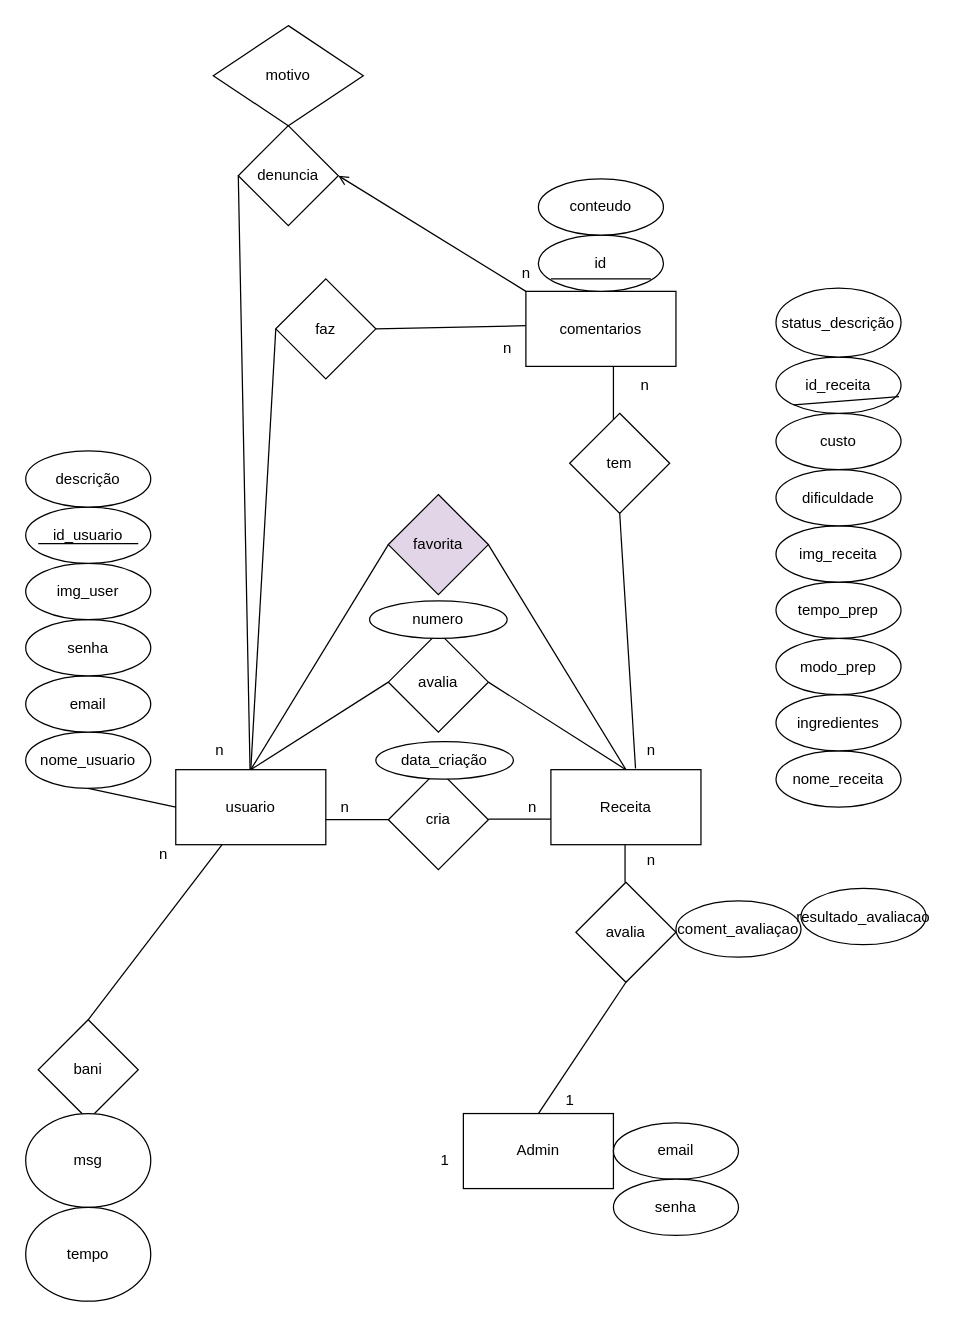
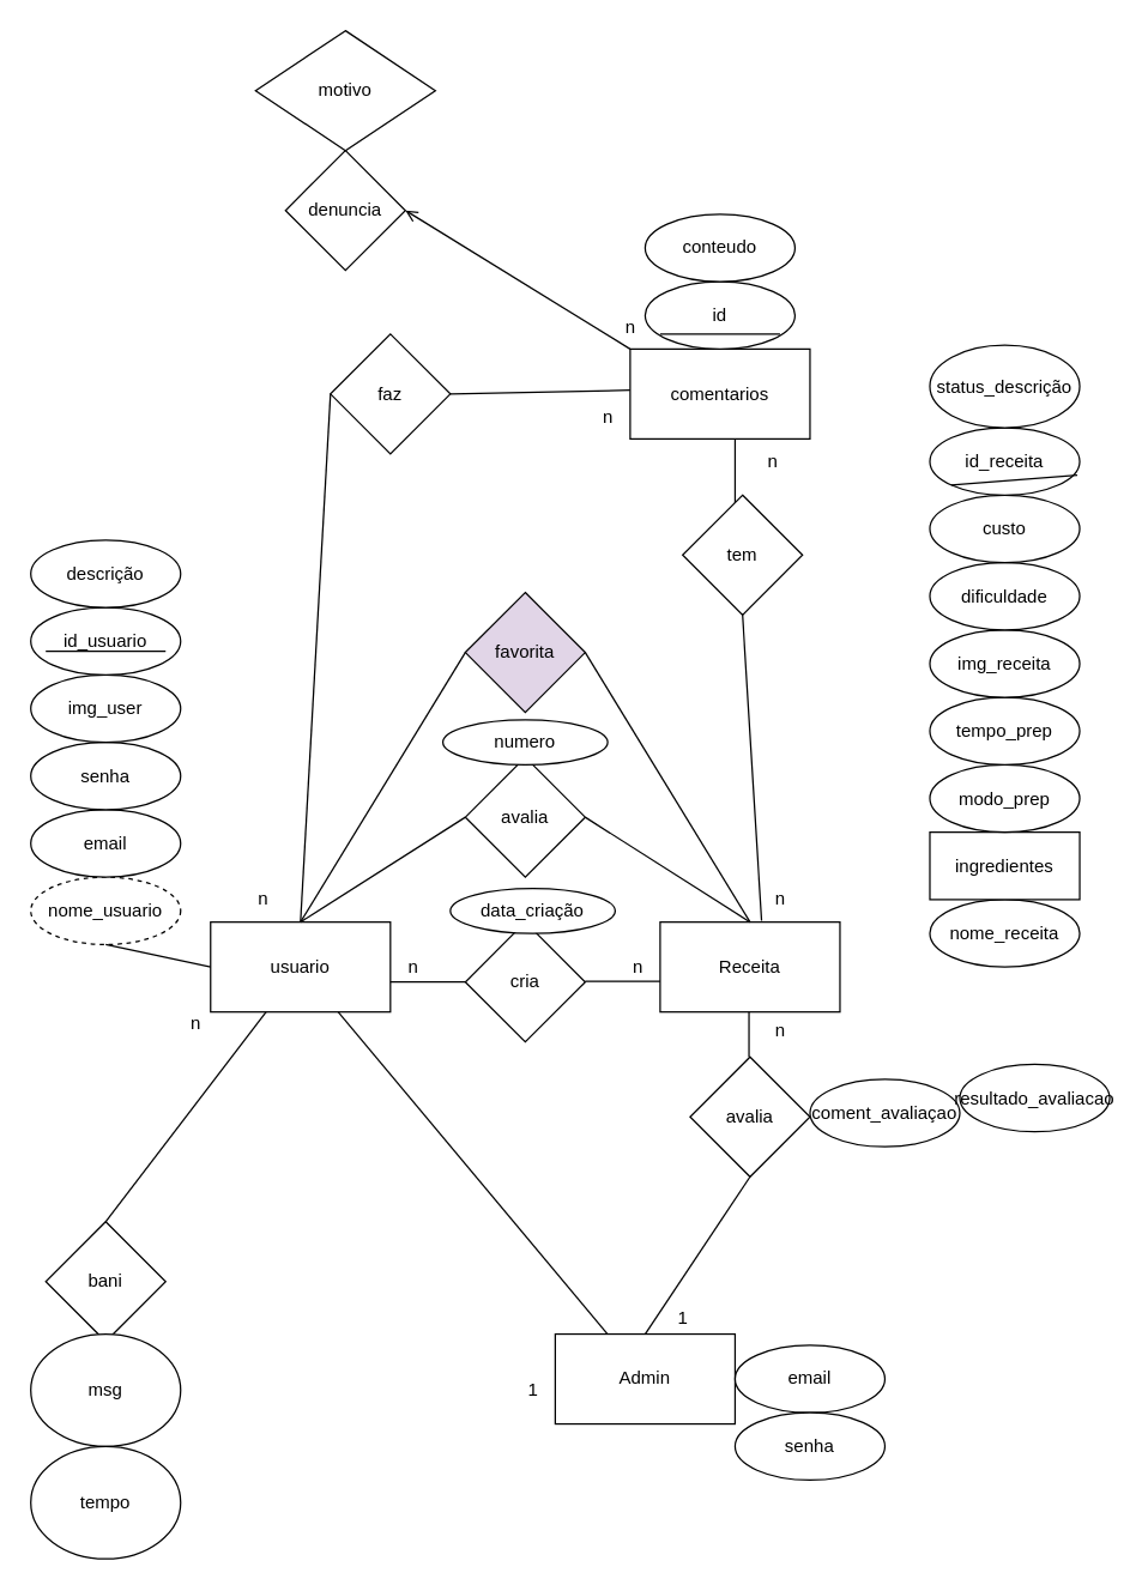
  <mxCell id="0" />
  <mxCell id="1" parent="0" />
  <mxCell id="2" value="usuario" style="rounded=0;whiteSpace=wrap;html=1;" parent="1" vertex="1"><mxGeometry x="140" y="615" width="120" height="60" as="geometry" /></mxCell>
  <mxCell id="3" value="Receita" style="rounded=0;whiteSpace=wrap;html=1;" parent="1" vertex="1"><mxGeometry x="440" y="615" width="120" height="60" as="geometry" /></mxCell>
  <mxCell id="4" value="Admin" style="rounded=0;whiteSpace=wrap;html=1;" parent="1" vertex="1"><mxGeometry x="370" y="890" width="120" height="60" as="geometry" /></mxCell>
  <mxCell id="5" value="cria" style="rhombus;whiteSpace=wrap;html=1;" parent="1" vertex="1"><mxGeometry x="310" y="615" width="80" height="80" as="geometry" /></mxCell>
  <mxCell id="6" value="avalia" style="rhombus;whiteSpace=wrap;html=1;" parent="1" vertex="1"><mxGeometry x="310" y="505" width="80" height="80" as="geometry" /></mxCell>
  <mxCell id="7" value="favorita" style="rhombus;whiteSpace=wrap;html=1;fillColor=#e1d5e7;" parent="1" vertex="1"><mxGeometry x="310" y="395" width="80" height="80" as="geometry" /></mxCell>
  <mxCell id="8" value="faz" style="rhombus;whiteSpace=wrap;html=1;" parent="1" vertex="1"><mxGeometry x="220" y="222.5" width="80" height="80" as="geometry" /></mxCell>
  <mxCell id="9" value="" style="endArrow=none;html=1;rounded=0;entryX=0;entryY=0.5;entryDx=0;entryDy=0;" parent="1" target="5" edge="1"><mxGeometry width="50" height="50" relative="1" as="geometry"><mxPoint x="260" y="655" as="sourcePoint" /><mxPoint x="310" y="605" as="targetPoint" /></mxGeometry></mxCell>
  <mxCell id="10" value="&lt;span style=&quot;color: rgba(0, 0, 0, 0); font-family: monospace; font-size: 0px; text-align: start; background-color: rgb(251, 251, 251);&quot;&gt;%3CmxGraphModel%3E%3Croot%3E%3CmxCell%20id%3D%220%22%2F%3E%3CmxCell%20id%3D%221%22%20parent%3D%220%22%2F%3E%3CmxCell%20id%3D%222%22%20value%3D%22%22%20style%3D%22endArrow%3Dnone%3Bhtml%3D1%3Brounded%3D0%3BentryX%3D0%3BentryY%3D0.5%3BentryDx%3D0%3BentryDy%3D0%3B%22%20edge%3D%221%22%20parent%3D%221%22%3E%3CmxGeometry%20width%3D%2250%22%20height%3D%2250%22%20relative%3D%221%22%20as%3D%22geometry%22%3E%3CmxPoint%20x%3D%22410%22%20y%3D%22319.5%22%20as%3D%22sourcePoint%22%2F%3E%3CmxPoint%20x%3D%22460%22%20y%3D%22319.5%22%20as%3D%22targetPoint%22%2F%3E%3C%2FmxGeometry%3E%3C%2FmxCell%3E%3C%2Froot%3E%3C%2FmxGraphModel%3E&lt;/span&gt;" style="endArrow=none;html=1;rounded=0;entryX=0;entryY=0.5;entryDx=0;entryDy=0;" parent="1" edge="1"><mxGeometry width="50" height="50" relative="1" as="geometry"><mxPoint x="390" y="654.5" as="sourcePoint" /><mxPoint x="440" y="654.5" as="targetPoint" /></mxGeometry></mxCell>
  <mxCell id="11" value="" style="endArrow=none;html=1;rounded=0;entryX=0;entryY=0.5;entryDx=0;entryDy=0;exitX=0.5;exitY=0;exitDx=0;exitDy=0;" parent="1" source="2" target="6" edge="1"><mxGeometry width="50" height="50" relative="1" as="geometry"><mxPoint x="240" y="615" as="sourcePoint" /><mxPoint x="290" y="565" as="targetPoint" /></mxGeometry></mxCell>
  <mxCell id="12" value="" style="endArrow=none;html=1;rounded=0;entryX=1;entryY=0.5;entryDx=0;entryDy=0;exitX=0.5;exitY=0;exitDx=0;exitDy=0;" parent="1" source="3" target="6" edge="1"><mxGeometry width="50" height="50" relative="1" as="geometry"><mxPoint x="460" y="615" as="sourcePoint" /><mxPoint x="530" y="545" as="targetPoint" /></mxGeometry></mxCell>
  <mxCell id="13" value="" style="endArrow=none;html=1;rounded=0;entryX=1;entryY=0.5;entryDx=0;entryDy=0;" parent="1" target="7" edge="1"><mxGeometry width="50" height="50" relative="1" as="geometry"><mxPoint x="500" y="615" as="sourcePoint" /><mxPoint x="430" y="545" as="targetPoint" /></mxGeometry></mxCell>
  <mxCell id="14" value="" style="endArrow=none;html=1;rounded=0;entryX=0;entryY=0.5;entryDx=0;entryDy=0;" parent="1" target="7" edge="1"><mxGeometry width="50" height="50" relative="1" as="geometry"><mxPoint x="200" y="615" as="sourcePoint" /><mxPoint x="270" y="545" as="targetPoint" /></mxGeometry></mxCell>
  <mxCell id="15" value="" style="endArrow=none;html=1;rounded=0;entryX=0;entryY=0.5;entryDx=0;entryDy=0;" parent="1" target="8" edge="1"><mxGeometry width="50" height="50" relative="1" as="geometry"><mxPoint x="200" y="615" as="sourcePoint" /><mxPoint x="260" y="435" as="targetPoint" /></mxGeometry></mxCell>
  <mxCell id="16" value="" style="endArrow=none;html=1;rounded=0;entryX=1;entryY=0.5;entryDx=0;entryDy=0;" parent="1" target="8" edge="1"><mxGeometry width="50" height="50" relative="1" as="geometry"><mxPoint x="420" y="260" as="sourcePoint" /><mxPoint x="690" y="335" as="targetPoint" /></mxGeometry></mxCell>
  <mxCell id="17" value="avalia" style="rhombus;whiteSpace=wrap;html=1;" parent="1" vertex="1"><mxGeometry x="460" y="705" width="80" height="80" as="geometry" /></mxCell>
  <mxCell id="18" value="&lt;span style=&quot;color: rgba(0, 0, 0, 0); font-family: monospace; font-size: 0px; text-align: start; background-color: rgb(251, 251, 251);&quot;&gt;%3CmxGraphModel%3E%3Croot%3E%3CmxCell%20id%3D%220%22%2F%3E%3CmxCell%20id%3D%221%22%20parent%3D%220%22%2F%3E%3CmxCell%20id%3D%222%22%20value%3D%22%22%20style%3D%22endArrow%3Dnone%3Bhtml%3D1%3Brounded%3D0%3BentryX%3D0%3BentryY%3D0.5%3BentryDx%3D0%3BentryDy%3D0%3B%22%20edge%3D%221%22%20parent%3D%221%22%3E%3CmxGeometry%20width%3D%2250%22%20height%3D%2250%22%20relative%3D%221%22%20as%3D%22geometry%22%3E%3CmxPoint%20x%3D%22410%22%20y%3D%22319.5%22%20as%3D%22sourcePoint%22%2F%3E%3CmxPoint%20x%3D%22460%22%20y%3D%22319.5%22%20as%3D%22targetPoint%22%2F%3E%3C%2FmxGeometry%3E%3C%2FmxCell%3E%3C%2Froot%3E%3C%2FmxGraphModel%3E&lt;/span&gt;" style="endArrow=none;html=1;rounded=0;entryX=0.5;entryY=1;entryDx=0;entryDy=0;exitX=0.5;exitY=0;exitDx=0;exitDy=0;" parent="1" source="4" target="17" edge="1"><mxGeometry width="50" height="50" relative="1" as="geometry"><mxPoint x="490" y="805" as="sourcePoint" /><mxPoint x="540" y="805" as="targetPoint" /></mxGeometry></mxCell>
  <mxCell id="19" value="&lt;span style=&quot;color: rgba(0, 0, 0, 0); font-family: monospace; font-size: 0px; text-align: start; background-color: rgb(251, 251, 251);&quot;&gt;%3CmxGraphModel%3E%3Croot%3E%3CmxCell%20id%3D%220%22%2F%3E%3CmxCell%20id%3D%221%22%20parent%3D%220%22%2F%3E%3CmxCell%20id%3D%222%22%20value%3D%22%22%20style%3D%22endArrow%3Dnone%3Bhtml%3D1%3Brounded%3D0%3BentryX%3D0%3BentryY%3D0.5%3BentryDx%3D0%3BentryDy%3D0%3B%22%20edge%3D%221%22%20parent%3D%221%22%3E%3CmxGeometry%20width%3D%2250%22%20height%3D%2250%22%20relative%3D%221%22%20as%3D%22geometry%22%3E%3CmxPoint%20x%3D%22410%22%20y%3D%22319.5%22%20as%3D%22sourcePoint%22%2F%3E%3CmxPoint%20x%3D%22460%22%20y%3D%22319.5%22%20as%3D%22targetPoint%22%2F%3E%3C%2FmxGeometry%3E%3C%2FmxCell%3E%3C%2Froot%3E%3C%2FmxGraphModel%3E&lt;/span&gt;" style="endArrow=none;html=1;rounded=0;entryX=0.5;entryY=1;entryDx=0;entryDy=0;exitX=0.5;exitY=0;exitDx=0;exitDy=0;" parent="1" edge="1"><mxGeometry width="50" height="50" relative="1" as="geometry"><mxPoint x="499.29" y="705" as="sourcePoint" /><mxPoint x="499.29" y="675" as="targetPoint" /></mxGeometry></mxCell>
  <mxCell id="20" value="1" style="text;html=1;align=center;verticalAlign=middle;resizable=0;points=[];autosize=1;strokeColor=none;fillColor=none;" parent="1" vertex="1"><mxGeometry x="440" y="865" width="30" height="30" as="geometry" /></mxCell>
  <mxCell id="21" value="n" style="text;html=1;align=center;verticalAlign=middle;resizable=0;points=[];autosize=1;strokeColor=none;fillColor=none;" parent="1" vertex="1"><mxGeometry x="505" y="673" width="30" height="30" as="geometry" /></mxCell>
  <mxCell id="22" value="n" style="text;html=1;align=center;verticalAlign=middle;resizable=0;points=[];autosize=1;strokeColor=none;fillColor=none;" parent="1" vertex="1"><mxGeometry x="410" y="630" width="30" height="30" as="geometry" /></mxCell>
  <mxCell id="23" value="n" style="text;html=1;align=center;verticalAlign=middle;resizable=0;points=[];autosize=1;strokeColor=none;fillColor=none;" parent="1" vertex="1"><mxGeometry x="260" y="630" width="30" height="30" as="geometry" /></mxCell>
  <mxCell id="24" value="n" style="text;html=1;align=center;verticalAlign=middle;resizable=0;points=[];autosize=1;strokeColor=none;fillColor=none;" parent="1" vertex="1"><mxGeometry x="160" y="585" width="30" height="30" as="geometry" /></mxCell>
  <mxCell id="25" value="n" style="text;html=1;align=center;verticalAlign=middle;resizable=0;points=[];autosize=1;strokeColor=none;fillColor=none;" parent="1" vertex="1"><mxGeometry x="505" y="585" width="30" height="30" as="geometry" /></mxCell>
- <mxCell id="26" value="nome_usuario" style="ellipse;whiteSpace=wrap;html=1;" parent="1" vertex="1"><mxGeometry x="20" y="585" width="100" height="45" as="geometry" /></mxCell>
+ <mxCell id="26" value="nome_usuario" style="ellipse;whiteSpace=wrap;html=1;dashed=1;" parent="1" vertex="1"><mxGeometry x="20" y="585" width="100" height="45" as="geometry" /></mxCell>
  <mxCell id="27" value="email" style="ellipse;whiteSpace=wrap;html=1;" parent="1" vertex="1"><mxGeometry x="20" y="540" width="100" height="45" as="geometry" /></mxCell>
  <mxCell id="28" value="senha" style="ellipse;whiteSpace=wrap;html=1;" parent="1" vertex="1"><mxGeometry x="20" y="495" width="100" height="45" as="geometry" /></mxCell>
  <mxCell id="29" value="img_user" style="ellipse;whiteSpace=wrap;html=1;" parent="1" vertex="1"><mxGeometry x="20" y="450" width="100" height="45" as="geometry" /></mxCell>
  <mxCell id="30" value="" style="endArrow=none;html=1;rounded=0;exitX=0.5;exitY=1;exitDx=0;exitDy=0;entryX=0;entryY=0.5;entryDx=0;entryDy=0;" parent="1" source="26" target="2" edge="1"><mxGeometry width="50" height="50" relative="1" as="geometry"><mxPoint x="220" y="585" as="sourcePoint" /><mxPoint x="270" y="535" as="targetPoint" /></mxGeometry></mxCell>
  <mxCell id="31" value="nome_receita" style="ellipse;whiteSpace=wrap;html=1;" parent="1" vertex="1"><mxGeometry x="620" y="600" width="100" height="45" as="geometry" /></mxCell>
- <mxCell id="32" value="ingredientes" style="ellipse;whiteSpace=wrap;html=1;" parent="1" vertex="1"><mxGeometry x="620" y="555" width="100" height="45" as="geometry" /></mxCell>
+ <mxCell id="32" value="ingredientes" style="whiteSpace=wrap;html=1;rounded=0;" parent="1" vertex="1"><mxGeometry x="620" y="555" width="100" height="45" as="geometry" /></mxCell>
  <mxCell id="33" value="modo_prep" style="ellipse;whiteSpace=wrap;html=1;" parent="1" vertex="1"><mxGeometry x="620" y="510" width="100" height="45" as="geometry" /></mxCell>
  <mxCell id="34" value="tempo_prep" style="ellipse;whiteSpace=wrap;html=1;" parent="1" vertex="1"><mxGeometry x="620" y="465" width="100" height="45" as="geometry" /></mxCell>
  <mxCell id="35" value="img_receita" style="ellipse;whiteSpace=wrap;html=1;" parent="1" vertex="1"><mxGeometry x="620" y="420" width="100" height="45" as="geometry" /></mxCell>
  <mxCell id="36" value="dificuldade" style="ellipse;whiteSpace=wrap;html=1;" parent="1" vertex="1"><mxGeometry x="620" y="375" width="100" height="45" as="geometry" /></mxCell>
  <mxCell id="37" value="custo" style="ellipse;whiteSpace=wrap;html=1;" parent="1" vertex="1"><mxGeometry x="620" y="330" width="100" height="45" as="geometry" /></mxCell>
  <mxCell id="38" value="id_receita" style="ellipse;whiteSpace=wrap;html=1;" parent="1" vertex="1"><mxGeometry x="620" y="285" width="100" height="45" as="geometry" /></mxCell>
  <mxCell id="39" value="id_usuario" style="ellipse;whiteSpace=wrap;html=1;" parent="1" vertex="1"><mxGeometry x="20" y="405" width="100" height="45" as="geometry" /></mxCell>
  <mxCell id="40" value="status_descrição" style="ellipse;whiteSpace=wrap;html=1;" parent="1" vertex="1"><mxGeometry x="620" y="230" width="100" height="55" as="geometry" /></mxCell>
  <mxCell id="41" value="coment_avaliaçao" style="ellipse;whiteSpace=wrap;html=1;" parent="1" vertex="1"><mxGeometry x="540" y="720" width="100" height="45" as="geometry" /></mxCell>
  <mxCell id="42" value="bani" style="rhombus;whiteSpace=wrap;html=1;" parent="1" vertex="1"><mxGeometry x="30" y="815" width="80" height="80" as="geometry" /></mxCell>
  <mxCell id="43" value="" style="endArrow=none;html=1;rounded=0;exitX=1;exitY=0.5;exitDx=0;exitDy=0;" parent="1" target="2" edge="1"><mxGeometry width="50" height="50" relative="1" as="geometry"><mxPoint x="70" y="815" as="sourcePoint" /><mxPoint x="410" y="835" as="targetPoint" /></mxGeometry></mxCell>
  <mxCell id="44" value="n" style="text;html=1;align=center;verticalAlign=middle;resizable=0;points=[];autosize=1;strokeColor=none;fillColor=none;" parent="1" vertex="1"><mxGeometry x="115" y="668" width="30" height="30" as="geometry" /></mxCell>
  <mxCell id="45" value="1" style="text;html=1;align=center;verticalAlign=middle;resizable=0;points=[];autosize=1;strokeColor=none;fillColor=none;" parent="1" vertex="1"><mxGeometry x="340" y="912.5" width="30" height="30" as="geometry" /></mxCell>
  <mxCell id="46" value="msg" style="ellipse;whiteSpace=wrap;html=1;" parent="1" vertex="1"><mxGeometry x="20" y="890" width="100" height="75" as="geometry" /></mxCell>
  <mxCell id="47" value="tempo" style="ellipse;whiteSpace=wrap;html=1;" parent="1" vertex="1"><mxGeometry x="20" y="965" width="100" height="75" as="geometry" /></mxCell>
  <mxCell id="48" value="comentarios" style="rounded=0;whiteSpace=wrap;html=1;" parent="1" vertex="1"><mxGeometry x="420" y="232.5" width="120" height="60" as="geometry" /></mxCell>
  <mxCell id="49" value="" style="endArrow=none;html=1;rounded=0;" parent="1" edge="1"><mxGeometry width="50" height="50" relative="1" as="geometry"><mxPoint x="490" y="292.5" as="sourcePoint" /><mxPoint x="490" y="340" as="targetPoint" /></mxGeometry></mxCell>
  <mxCell id="50" value="tem" style="rhombus;whiteSpace=wrap;html=1;" parent="1" vertex="1"><mxGeometry x="455" y="330" width="80" height="80" as="geometry" /></mxCell>
  <mxCell id="51" value="" style="endArrow=none;html=1;rounded=0;entryX=0.5;entryY=1;entryDx=0;entryDy=0;exitX=0.09;exitY=0.971;exitDx=0;exitDy=0;exitPerimeter=0;" parent="1" source="25" target="50" edge="1"><mxGeometry width="50" height="50" relative="1" as="geometry"><mxPoint x="500" y="302.5" as="sourcePoint" /><mxPoint x="500" y="350" as="targetPoint" /></mxGeometry></mxCell>
  <mxCell id="52" value="n" style="text;html=1;align=center;verticalAlign=middle;resizable=0;points=[];autosize=1;strokeColor=none;fillColor=none;" parent="1" vertex="1"><mxGeometry x="500" y="292.5" width="30" height="30" as="geometry" /></mxCell>
  <mxCell id="53" value="n" style="text;html=1;align=center;verticalAlign=middle;resizable=0;points=[];autosize=1;strokeColor=none;fillColor=none;" parent="1" vertex="1"><mxGeometry x="390" y="262.5" width="30" height="30" as="geometry" /></mxCell>
  <mxCell id="54" value="id" style="ellipse;whiteSpace=wrap;html=1;" parent="1" vertex="1"><mxGeometry x="430" y="187.5" width="100" height="45" as="geometry" /></mxCell>
  <mxCell id="55" value="" style="endArrow=none;html=1;rounded=0;" parent="1" edge="1"><mxGeometry width="50" height="50" relative="1" as="geometry"><mxPoint x="440" y="222.5" as="sourcePoint" /><mxPoint x="520" y="222.5" as="targetPoint" /></mxGeometry></mxCell>
  <mxCell id="56" value="" style="endArrow=none;html=1;rounded=0;" parent="1" edge="1"><mxGeometry width="50" height="50" relative="1" as="geometry"><mxPoint x="30" y="434.29" as="sourcePoint" /><mxPoint x="110" y="434.29" as="targetPoint" /></mxGeometry></mxCell>
  <mxCell id="57" value="conteudo" style="ellipse;whiteSpace=wrap;html=1;" parent="1" vertex="1"><mxGeometry x="430" y="142.5" width="100" height="45" as="geometry" /></mxCell>
  <mxCell id="58" value="numero" style="ellipse;whiteSpace=wrap;html=1;" parent="1" vertex="1"><mxGeometry x="295" y="480" width="110" height="30" as="geometry" /></mxCell>
  <mxCell id="59" value="descrição" style="ellipse;whiteSpace=wrap;html=1;" parent="1" vertex="1"><mxGeometry x="20" y="360" width="100" height="45" as="geometry" /></mxCell>
  <mxCell id="60" value="" style="endArrow=none;html=1;rounded=0;entryX=0.984;entryY=0.702;entryDx=0;entryDy=0;exitX=0;exitY=1;exitDx=0;exitDy=0;entryPerimeter=0;" parent="1" source="38" target="38" edge="1"><mxGeometry width="50" height="50" relative="1" as="geometry"><mxPoint x="640" y="250" as="sourcePoint" /><mxPoint x="690" y="200" as="targetPoint" /></mxGeometry></mxCell>
- <mxCell id="61" value="" style="endArrow=none;html=1;rounded=0;entryX=0;entryY=0.5;entryDx=0;entryDy=0;" parent="1" source="2" target="63" edge="1"><mxGeometry width="50" height="50" relative="1" as="geometry"><mxPoint x="190" y="610" as="sourcePoint" /><mxPoint x="150" y="365" as="targetPoint" /></mxGeometry></mxCell>
+ <mxCell id="61" value="" style="endArrow=none;html=1;rounded=0;" parent="1" source="2" target="4" edge="1"><mxGeometry width="50" height="50" relative="1" as="geometry"><mxPoint x="190" y="610" as="sourcePoint" /><mxPoint x="150" y="365" as="targetPoint" /></mxGeometry></mxCell>
  <mxCell id="62" style="edgeStyle=orthogonalEdgeStyle;rounded=0;orthogonalLoop=1;jettySize=auto;html=1;exitX=0;exitY=1;exitDx=0;exitDy=0;" parent="1" source="63" edge="1"><mxGeometry relative="1" as="geometry"><mxPoint x="220" y="140" as="targetPoint" /></mxGeometry></mxCell>
  <mxCell id="63" value="denuncia" style="rhombus;whiteSpace=wrap;html=1;" parent="1" vertex="1"><mxGeometry x="190" y="100" width="80" height="80" as="geometry" /></mxCell>
  <mxCell id="64" value="" style="endArrow=open;html=1;rounded=0;exitX=0;exitY=0;exitDx=0;exitDy=0;entryX=1;entryY=0.5;entryDx=0;entryDy=0;" parent="1" source="48" target="63" edge="1"><mxGeometry width="50" height="50" relative="1" as="geometry"><mxPoint x="415" y="126" as="sourcePoint" /><mxPoint x="300" y="130" as="targetPoint" /></mxGeometry></mxCell>
  <mxCell id="65" value="n" style="text;html=1;align=center;verticalAlign=middle;resizable=0;points=[];autosize=1;strokeColor=none;fillColor=none;" parent="1" vertex="1"><mxGeometry x="405" y="202.5" width="30" height="30" as="geometry" /></mxCell>
  <mxCell id="66" value="motivo" style="rhombus;whiteSpace=wrap;html=1;" parent="1" vertex="1"><mxGeometry x="170" y="20" width="120" height="80" as="geometry" /></mxCell>
  <mxCell id="67" value="data_criação" style="ellipse;whiteSpace=wrap;html=1;" parent="1" vertex="1"><mxGeometry x="300" y="592.5" width="110" height="30" as="geometry" /></mxCell>
  <mxCell id="68" value="resultado_avaliacao" style="ellipse;whiteSpace=wrap;html=1;" parent="1" vertex="1"><mxGeometry x="640" y="710" width="100" height="45" as="geometry" /></mxCell>
  <mxCell id="69" value="email" style="ellipse;whiteSpace=wrap;html=1;" vertex="1" parent="1"><mxGeometry x="490" y="897.5" width="100" height="45" as="geometry" /></mxCell>
  <mxCell id="70" value="senha" style="ellipse;whiteSpace=wrap;html=1;" vertex="1" parent="1"><mxGeometry x="490" y="942.5" width="100" height="45" as="geometry" /></mxCell>
